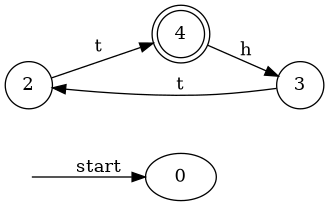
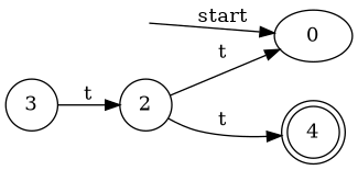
  digraph {
    rankdir=LR
    node [shape=circle]
    __start [shape=point style=invis]
    0 [shape=""]
    2
    n4 [label=4 shape=doublecircle]
    3
    __start -> 0 [label=start]
+   2 -> 0 [label=t]
    2 -> n4 [label=t]
-   n4 -> 3 [label=h]
    3 -> 2 [label=t]
  }
